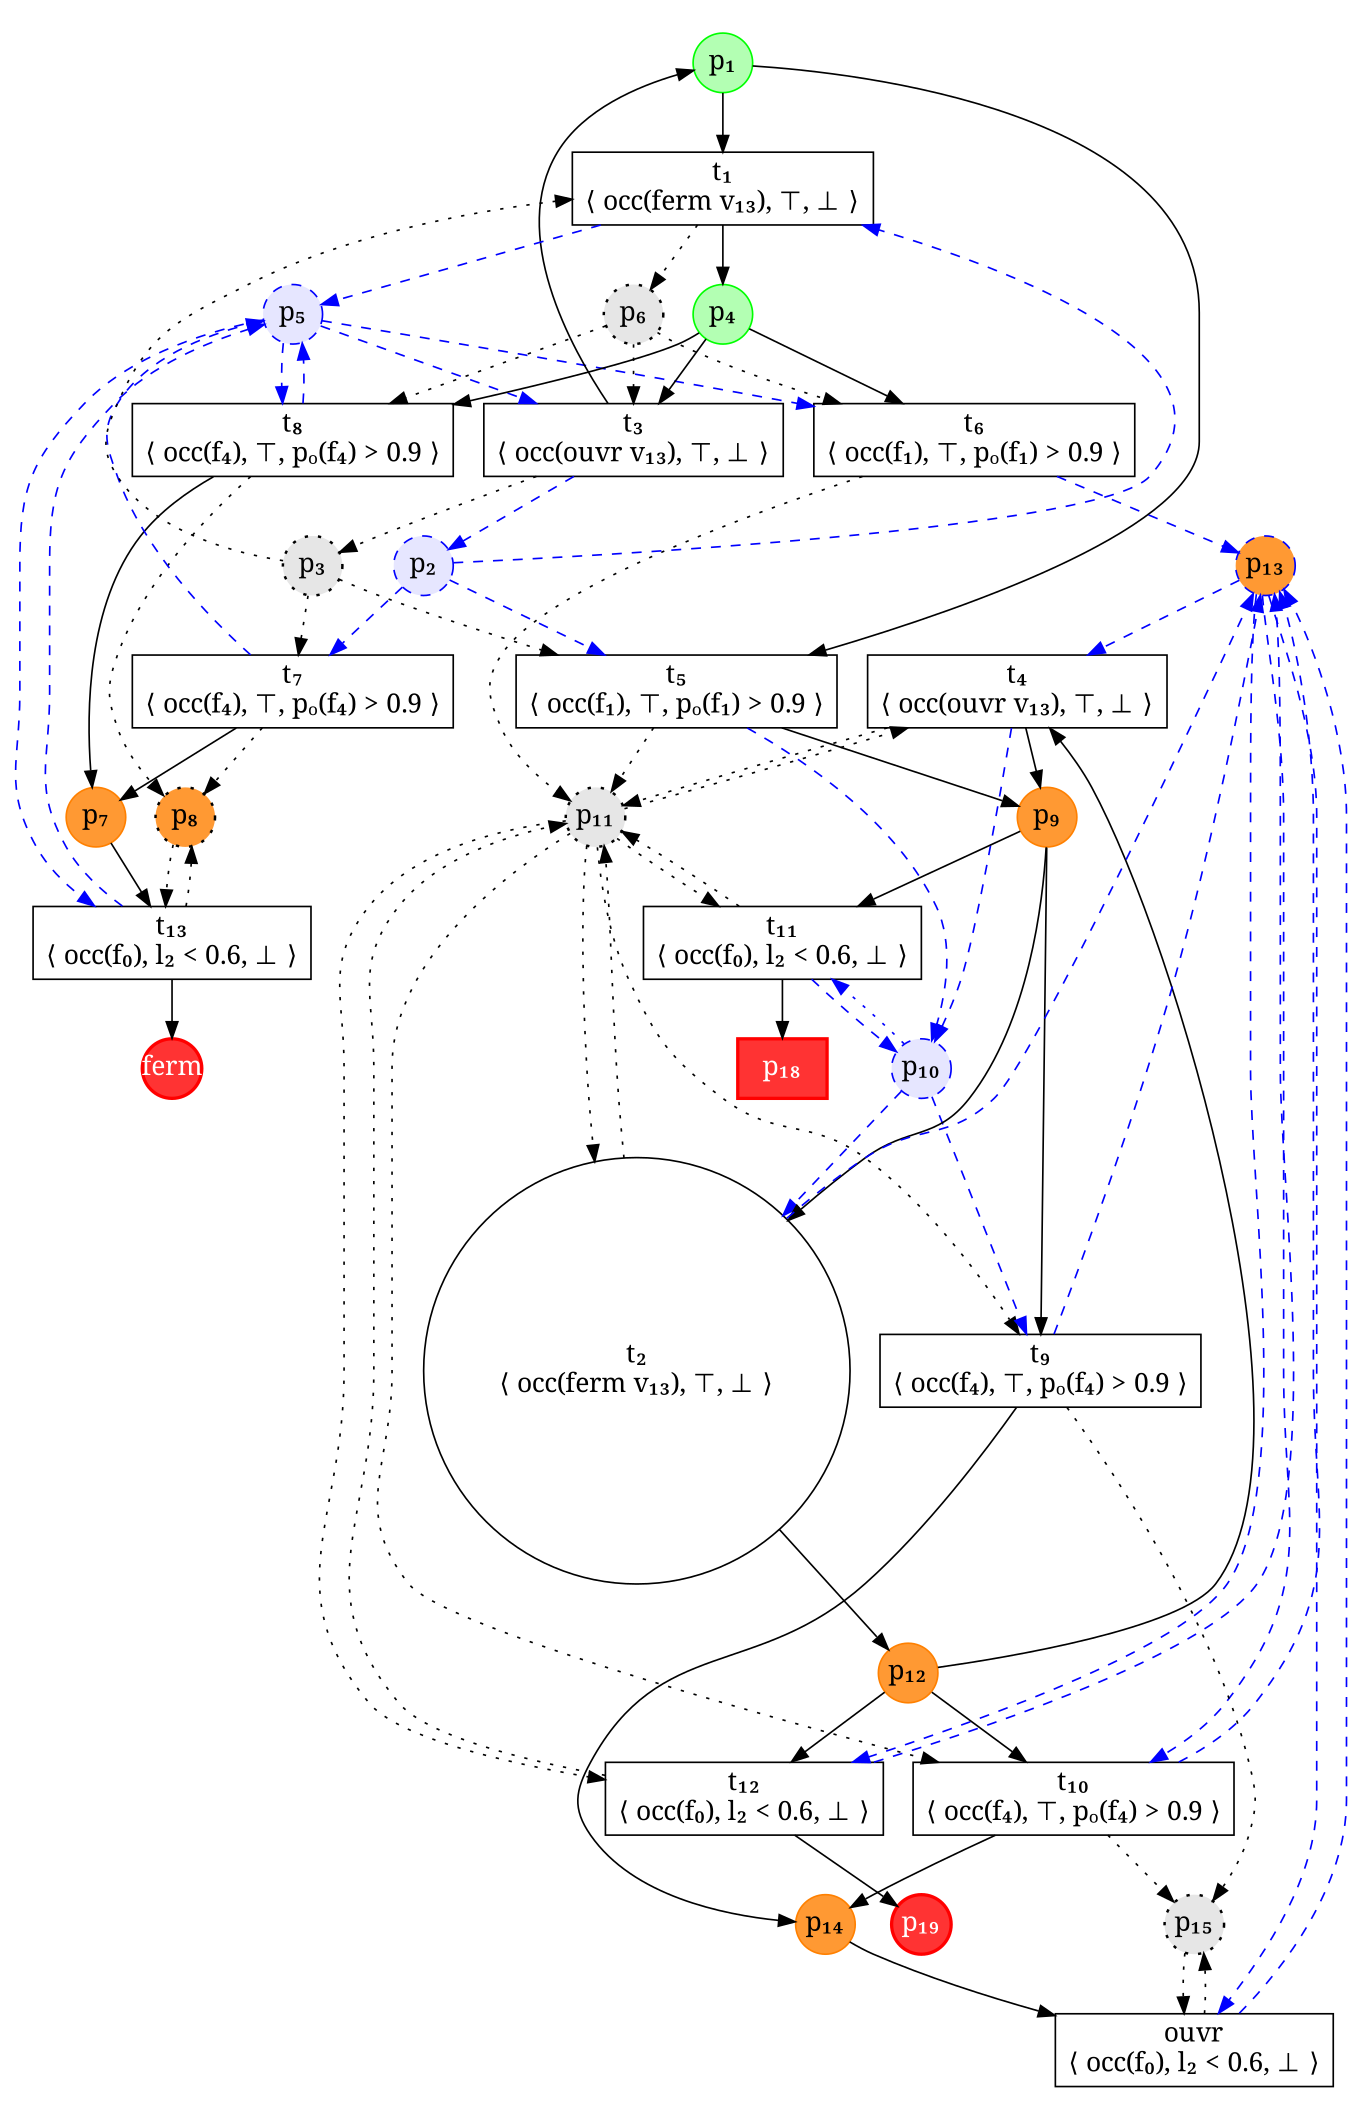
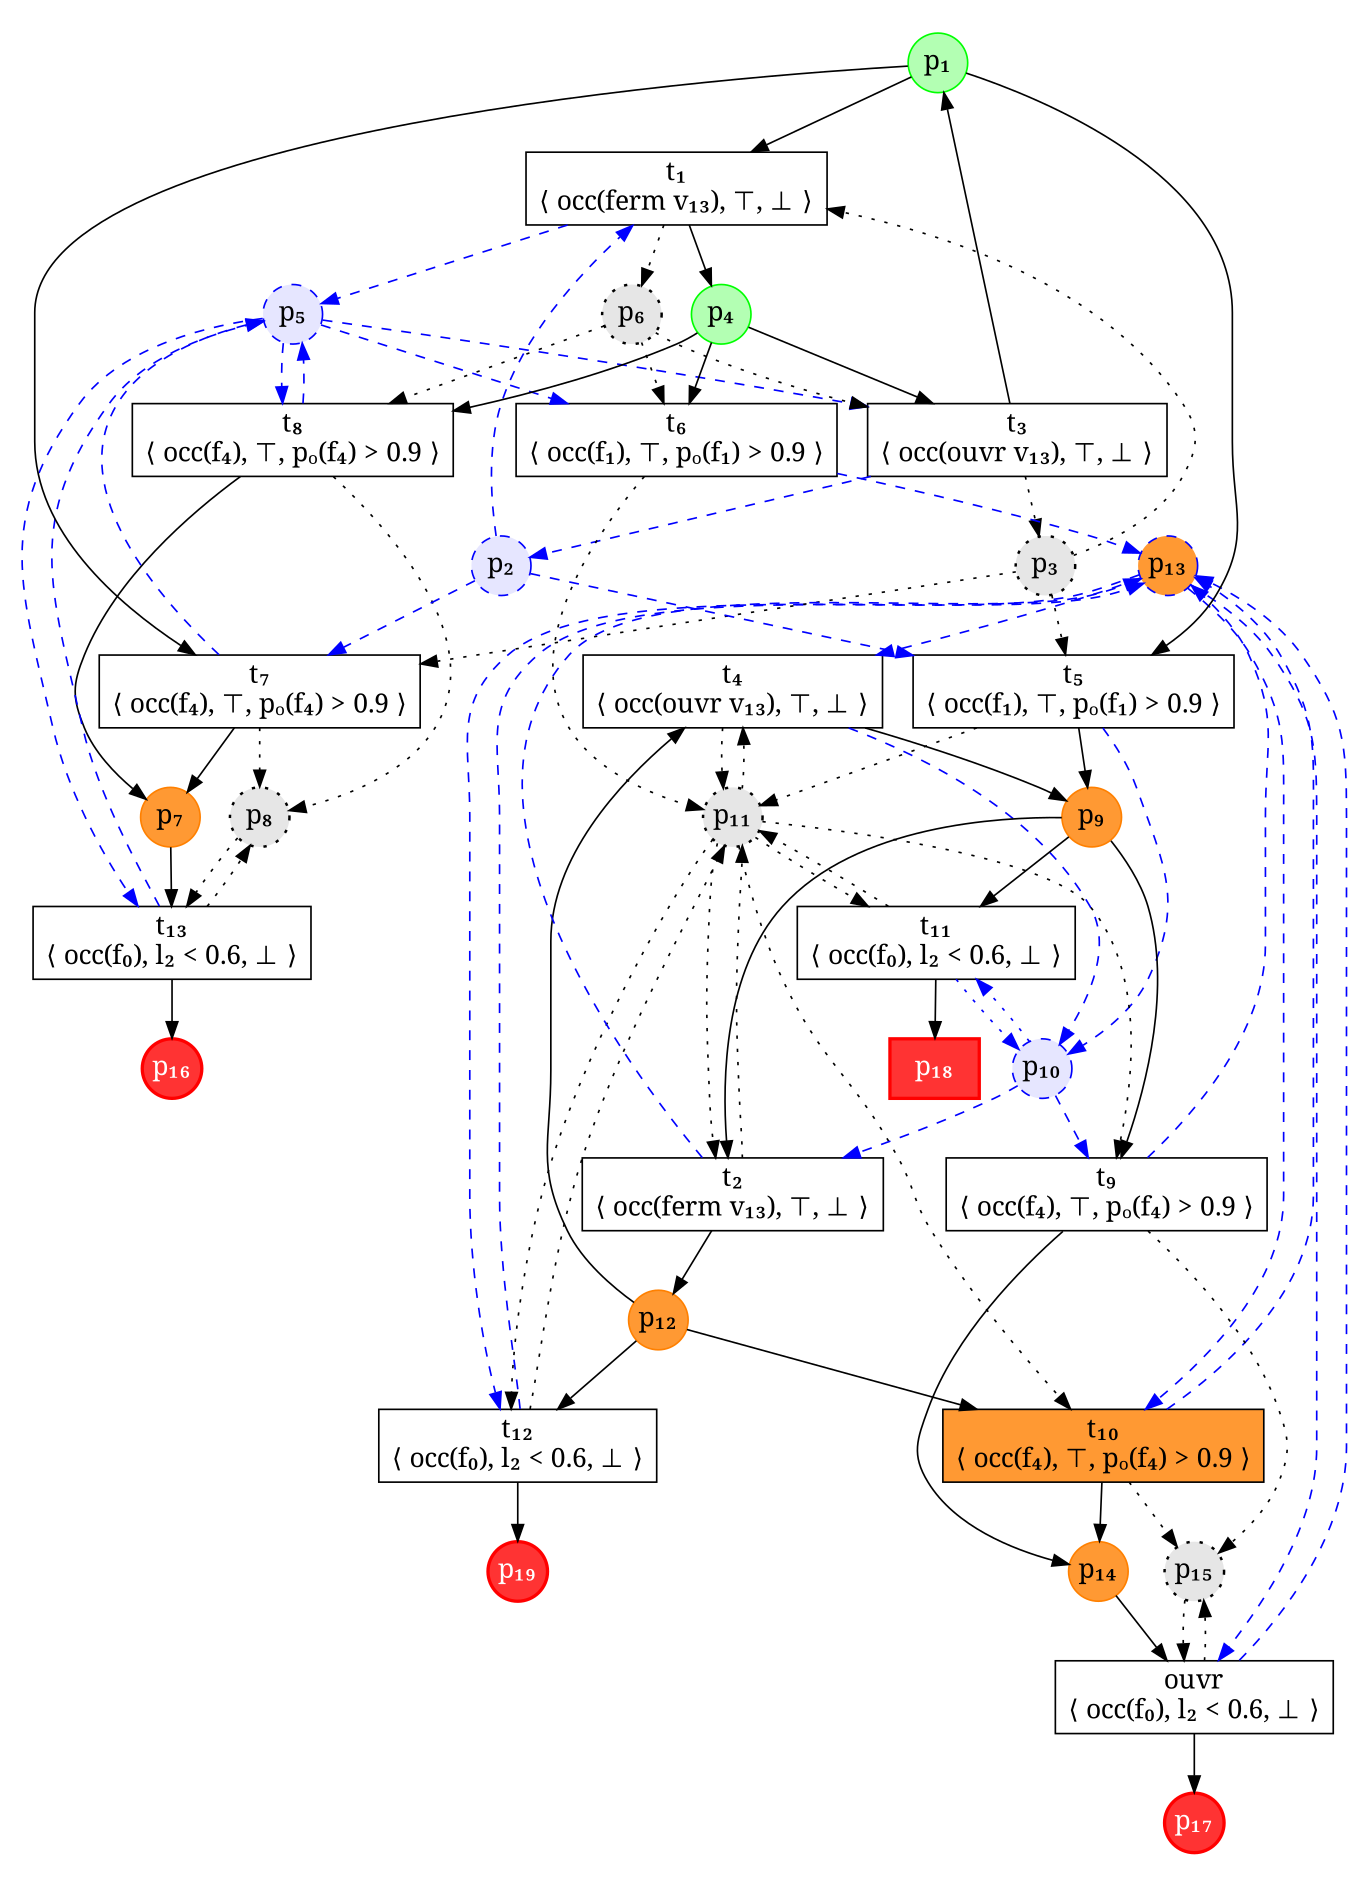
  digraph {
    fontname="Noto Serif"
    splines=true
    node [fillcolor="#FFFFFF" fixedsize=shape fontcolor="#000000" fontname="Noto Serif" fontsize=16 shape=circle style=filled]
    edge [arrowhead=normal color="#0000ff" fontname="Noto Serif" style=dotted]
    n1 [color="#0000ff" fillcolor="#ff9933" label="p₁₃" style="dashed, filled"]
-   n2 [label="t₁₀\n⟨ occ(f₄), ⊤, pₒ(f₄) > 0.9 ⟩" shape=rectangle fixedsize=""]
+   n2 [fillcolor="#ff9933" label="t₁₀\n⟨ occ(f₄), ⊤, pₒ(f₄) > 0.9 ⟩" shape=rectangle fixedsize=""]
    n3 [label="ouvr\n⟨ occ(f₀), l₂ < 0.6, ⊥ ⟩" shape=rectangle fixedsize=""]
    n4 [label="t₄\n⟨ occ(ouvr v₁₃), ⊤, ⊥ ⟩" shape=rectangle fixedsize=""]
    n5 [label="t₁₂\n⟨ occ(f₀), l₂ < 0.6, ⊥ ⟩" shape=rectangle fixedsize=""]
    n6 [color="#ff8000" fillcolor="#ff9933" label="p₁₂"]
    n7 [color="#0000ff" fillcolor="#e6e6ff" label="p₅" style="dashed, filled"]
    n8 [label="t₃\n⟨ occ(ouvr v₁₃), ⊤, ⊥ ⟩" shape=rectangle fixedsize=""]
    n9 [label="t₆\n⟨ occ(f₁), ⊤, pₒ(f₁) > 0.9 ⟩" shape=rectangle fixedsize=""]
    n10 [label="t₈\n⟨ occ(f₄), ⊤, pₒ(f₄) > 0.9 ⟩" shape=rectangle fixedsize=""]
    n11 [label="t₁₃\n⟨ occ(f₀), l₂ < 0.6, ⊥ ⟩" shape=rectangle fixedsize=""]
    n12 [color="#00ff00" fillcolor="#b3ffb3" label="p₁"]
    n13 [label="t₅\n⟨ occ(f₁), ⊤, pₒ(f₁) > 0.9 ⟩" shape=rectangle fixedsize=""]
    n14 [label="t₁\n⟨ occ(ferm v₁₃), ⊤, ⊥ ⟩" shape=rectangle fixedsize=""]
    n15 [label="t₇\n⟨ occ(f₄), ⊤, pₒ(f₄) > 0.9 ⟩" shape=rectangle fixedsize=""]
    n16 [color="#ff8000" fillcolor="#ff9933" label="p₁₄"]
    n17 [color="#000000" fillcolor="#e6e6e6" label="p₁₅" penwidth=1.5 style="dotted,filled"]
    n18 [color="#000000" fillcolor="#e6e6e6" label="p₁₁" penwidth=1.5 style="dotted,filled"]
    n19 [color="#0000ff" fillcolor="#e6e6ff" label="p₁₀" style="dashed, filled"]
    n20 [color="#ff8000" fillcolor="#ff9933" label="p₉"]
    n21 [color="#000000" fillcolor="#e6e6e6" label="p₃" penwidth=1.5 style="dotted,filled"]
-   n22 [label="t₂\n⟨ occ(ferm v₁₃), ⊤, ⊥ ⟩" fixedsize=""]
+   n22 [label="t₂\n⟨ occ(ferm v₁₃), ⊤, ⊥ ⟩" shape=rectangle fixedsize=""]
    n23 [label="t₁₁\n⟨ occ(f₀), l₂ < 0.6, ⊥ ⟩" shape=rectangle fixedsize=""]
    n24 [label="t₉\n⟨ occ(f₄), ⊤, pₒ(f₄) > 0.9 ⟩" shape=rectangle fixedsize=""]
    n25 [color="#0000ff" fillcolor="#e6e6ff" label="p₂" style="dashed, filled"]
    n26 [color="#ff8000" fillcolor="#ff9933" label="p₇"]
    n27 [color="#000000" fillcolor="#e6e6e6" label="p₆" penwidth=1.5 style="dotted,filled"]
    n28 [color="#00ff00" fillcolor="#b3ffb3" label="p₄"]
    n29 [color="#ff0000" fillcolor="#ff3333" fontcolor="#ffffff" label="p₁₈" shape=box style="filled, bold"]
-   n31 [color="#000000" fillcolor="#ff9933" label="p₈" penwidth=1.5 style="dotted,filled"]
+   n30 [color="#ff0000" fillcolor="#ff3333" fontcolor="#ffffff" label="p₁₇" style="filled, bold"]
+   n31 [color="#000000" fillcolor="#e6e6e6" label="p₈" penwidth=1.5 style="dotted,filled"]
    n32 [color="#ff0000" fillcolor="#ff3333" fontcolor="#ffffff" label="p₁₉" style="filled, bold"]
-   n33 [color="#ff0000" fillcolor="#ff3333" fontcolor="#ffffff" label=ferm style="filled, bold"]
+   n33 [color="#ff0000" fillcolor="#ff3333" fontcolor="#ffffff" label="p₁₆" style="filled, bold"]
    subgraph cluster_1 {
      style=invis
      n1
      n2
      n3
      n4
      n5
      n6
      n7
      n8
      n9
      n10
      n11
      n12
      n13
      n14
      n15
      n16
      n17
      n18
      n19
      n20
      n21
      n22
      n23
      n24
      n25
      n26
      n27
      n28
      n29
+     n30
      n31
      n32
      n33
    }
    n1 -> n2 [style=dashed]
    n1 -> n3 [style=dashed]
    n1 -> n4 [style=dashed]
    n1 -> n5 [style=dashed]
    n2 -> n1 [style=dashed]
    n2 -> n16 [style=solid color=""]
    n2 -> n17 [color="#000000"]
    n3 -> n1 [style=dashed]
    n3 -> n17 [color="#000000"]
+   n3 -> n30 [style=solid color=""]
    n4 -> n18 [color="#000000"]
    n4 -> n19 [style=dashed]
    n4 -> n20 [style=solid color=""]
    n5 -> n1 [style=dashed]
    n5 -> n18 [color="#000000"]
    n5 -> n32 [style=solid color=""]
    n6 -> n2 [style=solid color=""]
    n6 -> n4 [style=solid color=""]
    n6 -> n5 [style=solid color=""]
    n7 -> n8 [style=dashed]
    n7 -> n9 [style=dashed]
    n7 -> n10 [style=dashed]
    n7 -> n11 [style=dashed]
    n8 -> n12 [style=solid color=""]
    n8 -> n21 [color="#000000"]
    n8 -> n25 [style=dashed]
    n9 -> n1 [style=dashed]
    n9 -> n18 [color="#000000"]
    n10 -> n7 [style=dashed]
    n10 -> n26 [style=solid color=""]
    n10 -> n31 [color="#000000"]
    n11 -> n7 [style=dashed]
    n11 -> n31 [color="#000000"]
    n11 -> n33 [style=solid color=""]
    n12 -> n13 [style=solid color=""]
    n12 -> n14 [style=solid color=""]
+   n12 -> n15 [style=solid color=""]
    n13 -> n18 [color="#000000"]
    n13 -> n19 [style=dashed]
    n13 -> n20 [style=solid color=""]
    n14 -> n7 [style=dashed]
    n14 -> n27 [color="#000000"]
    n14 -> n28 [style=solid color=""]
    n15 -> n7 [style=dashed]
    n15 -> n26 [style=solid color=""]
    n15 -> n31 [color="#000000"]
    n16 -> n3 [style=solid color=""]
    n17 -> n3 [color="#000000"]
    n18 -> n2 [color="#000000"]
    n18 -> n4 [color="#000000"]
    n18 -> n5 [color="#000000"]
    n18 -> n22 [color="#000000"]
    n18 -> n23 [color="#000000"]
    n18 -> n24 [color="#000000"]
    n19 -> n22 [style=dashed]
    n19 -> n23
    n19 -> n24 [style=dashed]
    n20 -> n22 [style=solid color=""]
    n20 -> n23 [style=solid color=""]
    n20 -> n24 [style=solid color=""]
    n21 -> n13 [color="#000000"]
    n21 -> n14 [color="#000000"]
    n21 -> n15 [color="#000000"]
    n22 -> n1 [style=dashed]
    n22 -> n6 [style=solid color=""]
    n22 -> n18 [color="#000000"]
    n23 -> n18 [color="#000000"]
-   n23 -> n19 [style=dashed]
+   n23 -> n19
    n23 -> n29 [style=solid color=""]
    n24 -> n1 [style=dashed]
    n24 -> n16 [style=solid color=""]
    n24 -> n17 [color="#000000"]
    n25 -> n13 [style=dashed]
    n25 -> n14 [style=dashed]
    n25 -> n15 [style=dashed]
    n26 -> n11 [style=solid color=""]
    n27 -> n8 [color="#000000"]
    n27 -> n9 [color="#000000"]
    n27 -> n10 [color="#000000"]
    n28 -> n8 [style=solid color=""]
    n28 -> n9 [style=solid color=""]
    n28 -> n10 [style=solid color=""]
    n31 -> n11 [color="#000000"]
  }
